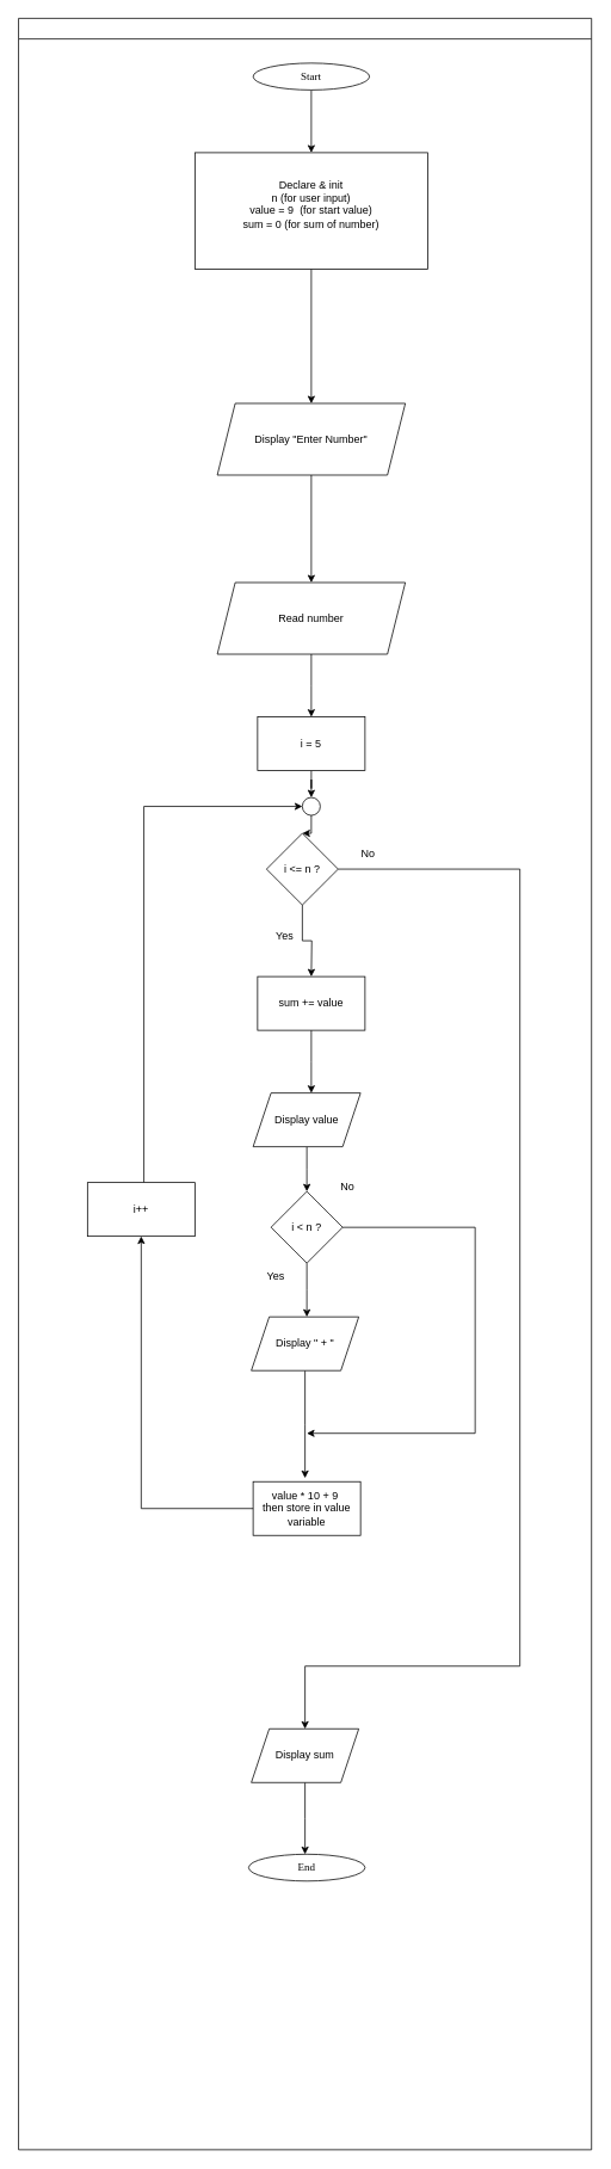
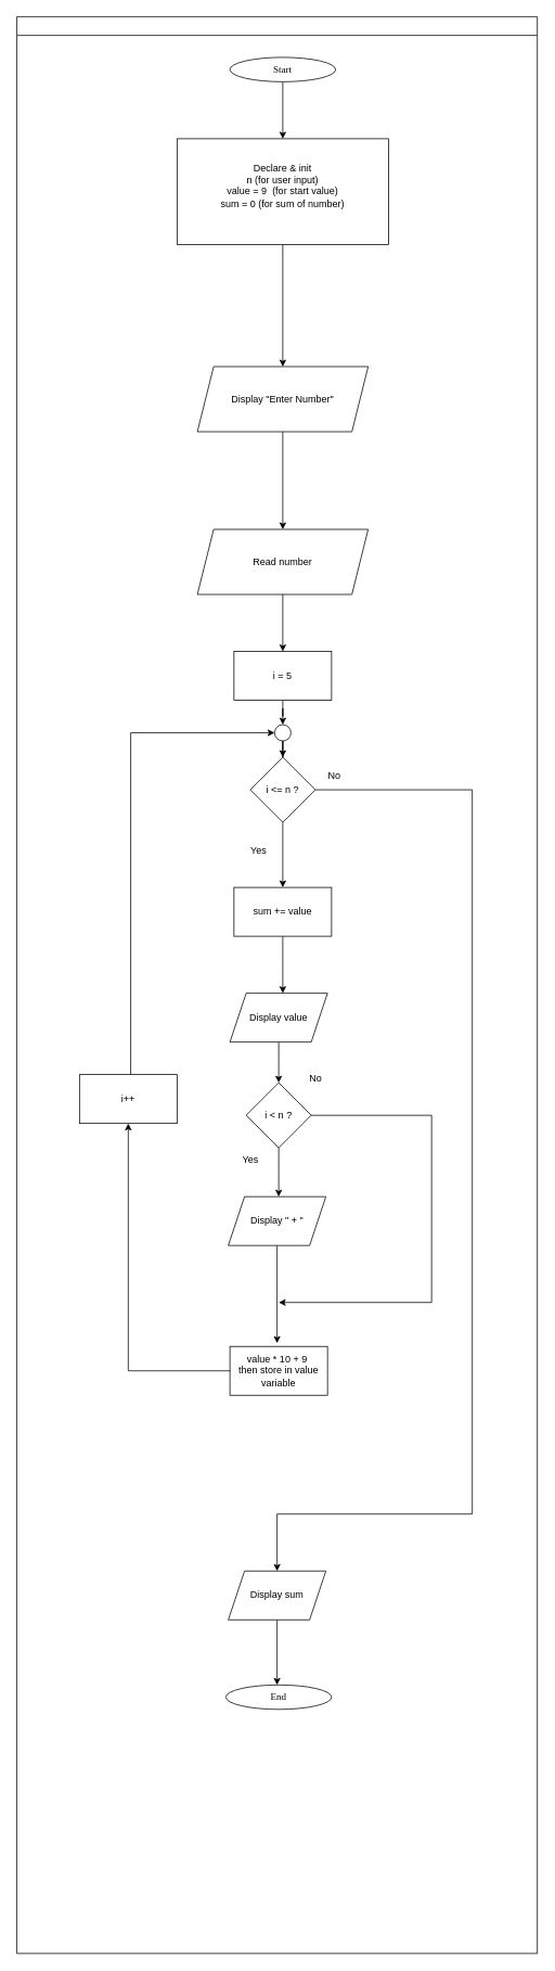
  <mxCell id="0" />
  <mxCell id="1" parent="0" />
  <mxCell id="2" value="" style="swimlane;fontFamily=Sarabun;fontSource=https%3A%2F%2Ffonts.googleapis.com%2Fcss%3Ffamily%3DSarabun;" parent="1" vertex="1"><mxGeometry x="20" y="20" width="640" height="2380" as="geometry" /></mxCell>
  <mxCell id="3" style="edgeStyle=orthogonalEdgeStyle;rounded=0;orthogonalLoop=1;jettySize=auto;html=1;entryX=0.5;entryY=0;entryDx=0;entryDy=0;" edge="1" parent="2" source="4" target="18"><mxGeometry relative="1" as="geometry" /></mxCell>
  <mxCell id="4" value="&lt;font data-font-src=&quot;https://fonts.googleapis.com/css?family=Sarabun&quot; face=&quot;Sarabun&quot;&gt;Start&lt;/font&gt;" style="ellipse;whiteSpace=wrap;html=1;" parent="2" vertex="1"><mxGeometry x="262" y="50" width="130" height="30" as="geometry" /></mxCell>
  <mxCell id="5" style="edgeStyle=orthogonalEdgeStyle;rounded=0;orthogonalLoop=1;jettySize=auto;html=1;" edge="1" parent="2" source="6"><mxGeometry relative="1" as="geometry"><mxPoint x="327" y="630" as="targetPoint" /></mxGeometry></mxCell>
  <mxCell id="6" value="Display &quot;Enter Number&quot;" style="shape=parallelogram;perimeter=parallelogramPerimeter;whiteSpace=wrap;html=1;fixedSize=1;" vertex="1" parent="2"><mxGeometry x="222" y="430" width="210" height="80" as="geometry" /></mxCell>
  <mxCell id="7" style="edgeStyle=orthogonalEdgeStyle;rounded=0;orthogonalLoop=1;jettySize=auto;html=1;" edge="1" parent="2" source="8"><mxGeometry relative="1" as="geometry"><mxPoint x="327" y="780" as="targetPoint" /></mxGeometry></mxCell>
  <mxCell id="8" value="Read number" style="shape=parallelogram;perimeter=parallelogramPerimeter;whiteSpace=wrap;html=1;fixedSize=1;" vertex="1" parent="2"><mxGeometry x="222" y="630" width="210" height="80" as="geometry" /></mxCell>
  <mxCell id="9" style="edgeStyle=orthogonalEdgeStyle;rounded=0;orthogonalLoop=1;jettySize=auto;html=1;entryX=0.5;entryY=0;entryDx=0;entryDy=0;" edge="1" parent="2" source="10" target="31"><mxGeometry relative="1" as="geometry" /></mxCell>
  <mxCell id="10" value="i = 5" style="rounded=0;whiteSpace=wrap;html=1;" vertex="1" parent="2"><mxGeometry x="267" y="780" width="120" height="60" as="geometry" /></mxCell>
  <mxCell id="11" style="edgeStyle=orthogonalEdgeStyle;rounded=0;orthogonalLoop=1;jettySize=auto;html=1;" edge="1" parent="2" source="13"><mxGeometry relative="1" as="geometry"><mxPoint x="327" y="1070" as="targetPoint" /></mxGeometry></mxCell>
  <mxCell id="12" style="edgeStyle=orthogonalEdgeStyle;rounded=0;orthogonalLoop=1;jettySize=auto;html=1;" edge="1" parent="2" source="13" target="33"><mxGeometry relative="1" as="geometry"><Array as="points"><mxPoint x="560" y="950" /><mxPoint x="560" y="1840" /></Array></mxGeometry></mxCell>
- <mxCell id="13" value="i &amp;lt;= n ?" style="rhombus;whiteSpace=wrap;html=1;" vertex="1" parent="2"><mxGeometry x="277" y="910" width="80" height="80" as="geometry" /></mxCell>
+ <mxCell id="13" value="i &amp;lt;= n ?" style="rhombus;whiteSpace=wrap;html=1;" vertex="1" parent="2"><mxGeometry x="287" y="910" width="80" height="80" as="geometry" /></mxCell>
  <mxCell id="14" value="Yes" style="text;html=1;align=center;verticalAlign=middle;resizable=0;points=[];autosize=1;strokeColor=none;fillColor=none;" vertex="1" parent="2"><mxGeometry x="277" y="1010" width="40" height="30" as="geometry" /></mxCell>
  <mxCell id="15" style="edgeStyle=orthogonalEdgeStyle;rounded=0;orthogonalLoop=1;jettySize=auto;html=1;" edge="1" parent="2" source="16"><mxGeometry relative="1" as="geometry"><mxPoint x="327" y="1200" as="targetPoint" /></mxGeometry></mxCell>
  <mxCell id="16" value="sum += value" style="rounded=0;whiteSpace=wrap;html=1;" vertex="1" parent="2"><mxGeometry x="267" y="1070" width="120" height="60" as="geometry" /></mxCell>
  <mxCell id="17" style="edgeStyle=orthogonalEdgeStyle;rounded=0;orthogonalLoop=1;jettySize=auto;html=1;entryX=0.5;entryY=0;entryDx=0;entryDy=0;" edge="1" parent="2" source="18" target="6"><mxGeometry relative="1" as="geometry" /></mxCell>
  <mxCell id="18" value="Declare &amp;amp; init&lt;div&gt;n (for user input)&lt;/div&gt;&lt;div&gt;value = 9&amp;nbsp; (for start value)&lt;/div&gt;&lt;div&gt;sum = 0 (for sum of number)&lt;/div&gt;&lt;div&gt;&lt;br&gt;&lt;/div&gt;" style="rounded=0;whiteSpace=wrap;html=1;" vertex="1" parent="2"><mxGeometry x="197" y="150" width="260" height="130" as="geometry" /></mxCell>
  <mxCell id="19" style="edgeStyle=orthogonalEdgeStyle;rounded=0;orthogonalLoop=1;jettySize=auto;html=1;" edge="1" parent="2" source="20"><mxGeometry relative="1" as="geometry"><mxPoint x="322" y="1310" as="targetPoint" /></mxGeometry></mxCell>
  <mxCell id="20" value="Display value" style="shape=parallelogram;perimeter=parallelogramPerimeter;whiteSpace=wrap;html=1;fixedSize=1;" vertex="1" parent="2"><mxGeometry x="262" y="1200" width="120" height="60" as="geometry" /></mxCell>
  <mxCell id="21" style="edgeStyle=orthogonalEdgeStyle;rounded=0;orthogonalLoop=1;jettySize=auto;html=1;" edge="1" parent="2" source="23"><mxGeometry relative="1" as="geometry"><mxPoint x="322" y="1450" as="targetPoint" /></mxGeometry></mxCell>
  <mxCell id="22" style="edgeStyle=orthogonalEdgeStyle;rounded=0;orthogonalLoop=1;jettySize=auto;html=1;" edge="1" parent="2" source="23"><mxGeometry relative="1" as="geometry"><mxPoint x="322" y="1580" as="targetPoint" /><Array as="points"><mxPoint x="510" y="1350" /><mxPoint x="510" y="1580" /></Array></mxGeometry></mxCell>
  <mxCell id="23" value="i &amp;lt; n ?" style="rhombus;whiteSpace=wrap;html=1;" vertex="1" parent="2"><mxGeometry x="282" y="1310" width="80" height="80" as="geometry" /></mxCell>
  <mxCell id="24" style="edgeStyle=orthogonalEdgeStyle;rounded=0;orthogonalLoop=1;jettySize=auto;html=1;" edge="1" parent="2" source="25"><mxGeometry relative="1" as="geometry"><mxPoint x="320" y="1630" as="targetPoint" /></mxGeometry></mxCell>
  <mxCell id="25" value="Display &quot; + &quot;" style="shape=parallelogram;perimeter=parallelogramPerimeter;whiteSpace=wrap;html=1;fixedSize=1;" vertex="1" parent="2"><mxGeometry x="260" y="1450" width="120" height="60" as="geometry" /></mxCell>
  <mxCell id="26" value="value * 10 + 9&amp;nbsp;&lt;div&gt;then store in value variable&lt;/div&gt;" style="rounded=0;whiteSpace=wrap;html=1;" vertex="1" parent="2"><mxGeometry x="262" y="1634" width="120" height="60" as="geometry" /></mxCell>
  <mxCell id="27" style="edgeStyle=orthogonalEdgeStyle;rounded=0;orthogonalLoop=1;jettySize=auto;html=1;entryX=0;entryY=0.5;entryDx=0;entryDy=0;" edge="1" parent="2" source="28" target="31"><mxGeometry relative="1" as="geometry"><Array as="points"><mxPoint x="140" y="880" /></Array></mxGeometry></mxCell>
  <mxCell id="28" value="i++" style="rounded=0;whiteSpace=wrap;html=1;" vertex="1" parent="2"><mxGeometry x="77" y="1300" width="120" height="60" as="geometry" /></mxCell>
  <mxCell id="29" style="edgeStyle=orthogonalEdgeStyle;rounded=0;orthogonalLoop=1;jettySize=auto;html=1;" edge="1" parent="2" source="26" target="28"><mxGeometry relative="1" as="geometry"><mxPoint x="140" y="1400" as="targetPoint" /></mxGeometry></mxCell>
  <mxCell id="30" style="edgeStyle=orthogonalEdgeStyle;rounded=0;orthogonalLoop=1;jettySize=auto;html=1;entryX=0.5;entryY=0;entryDx=0;entryDy=0;" edge="1" parent="2" source="31" target="13"><mxGeometry relative="1" as="geometry" /></mxCell>
  <mxCell id="31" value="" style="ellipse;whiteSpace=wrap;html=1;aspect=fixed;" vertex="1" parent="2"><mxGeometry x="317" y="870" width="20" height="20" as="geometry" /></mxCell>
  <mxCell id="32" style="edgeStyle=orthogonalEdgeStyle;rounded=0;orthogonalLoop=1;jettySize=auto;html=1;" edge="1" parent="2" source="33"><mxGeometry relative="1" as="geometry"><mxPoint x="320" y="2050" as="targetPoint" /></mxGeometry></mxCell>
  <mxCell id="33" value="Display sum" style="shape=parallelogram;perimeter=parallelogramPerimeter;whiteSpace=wrap;html=1;fixedSize=1;" vertex="1" parent="2"><mxGeometry x="260" y="1910" width="120" height="60" as="geometry" /></mxCell>
  <mxCell id="34" value="No" style="text;html=1;align=center;verticalAlign=middle;resizable=0;points=[];autosize=1;strokeColor=none;fillColor=none;" vertex="1" parent="2"><mxGeometry x="347" y="1290" width="40" height="30" as="geometry" /></mxCell>
  <mxCell id="35" value="Yes" style="text;html=1;align=center;verticalAlign=middle;resizable=0;points=[];autosize=1;strokeColor=none;fillColor=none;" vertex="1" parent="2"><mxGeometry x="267" y="1390" width="40" height="30" as="geometry" /></mxCell>
  <mxCell id="36" value="&lt;font data-font-src=&quot;https://fonts.googleapis.com/css?family=Sarabun&quot; face=&quot;Sarabun&quot;&gt;End&lt;/font&gt;" style="ellipse;whiteSpace=wrap;html=1;" vertex="1" parent="2"><mxGeometry x="257" y="2050" width="130" height="30" as="geometry" /></mxCell>
  <mxCell id="37" value="No" style="text;html=1;align=center;verticalAlign=middle;resizable=0;points=[];autosize=1;strokeColor=none;fillColor=none;" vertex="1" parent="1"><mxGeometry x="390" y="938" width="40" height="30" as="geometry" /></mxCell>
